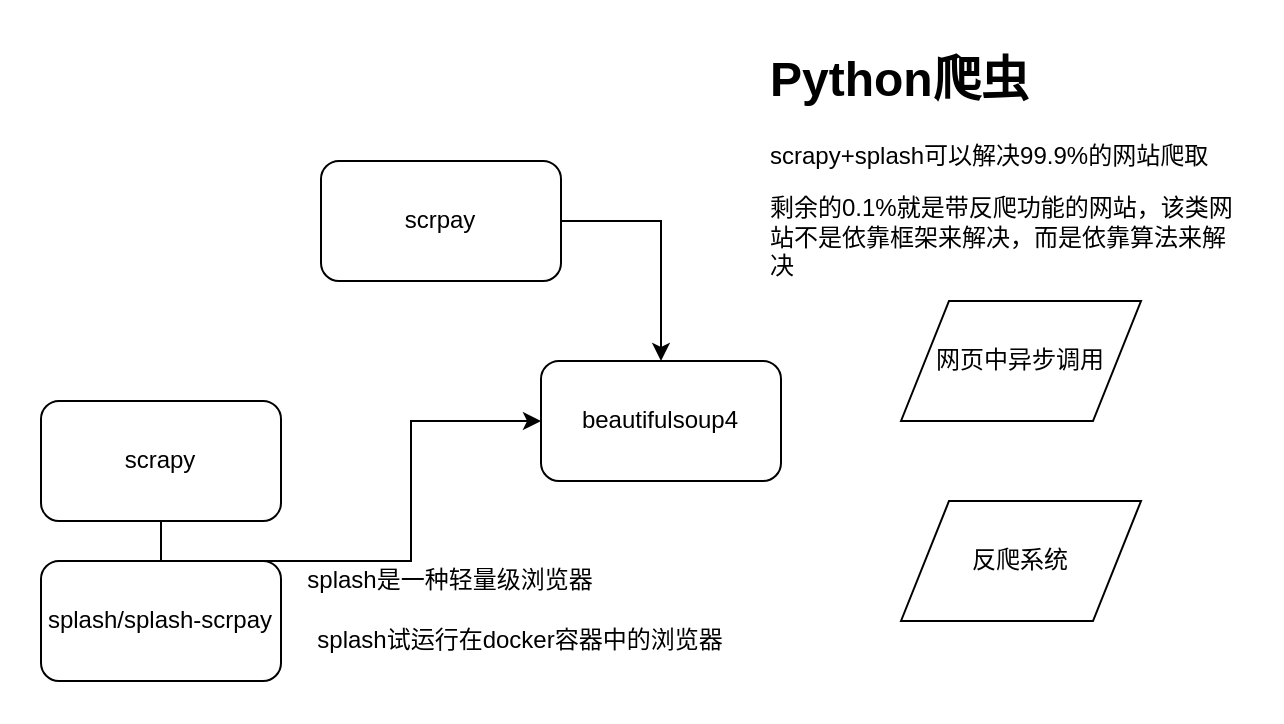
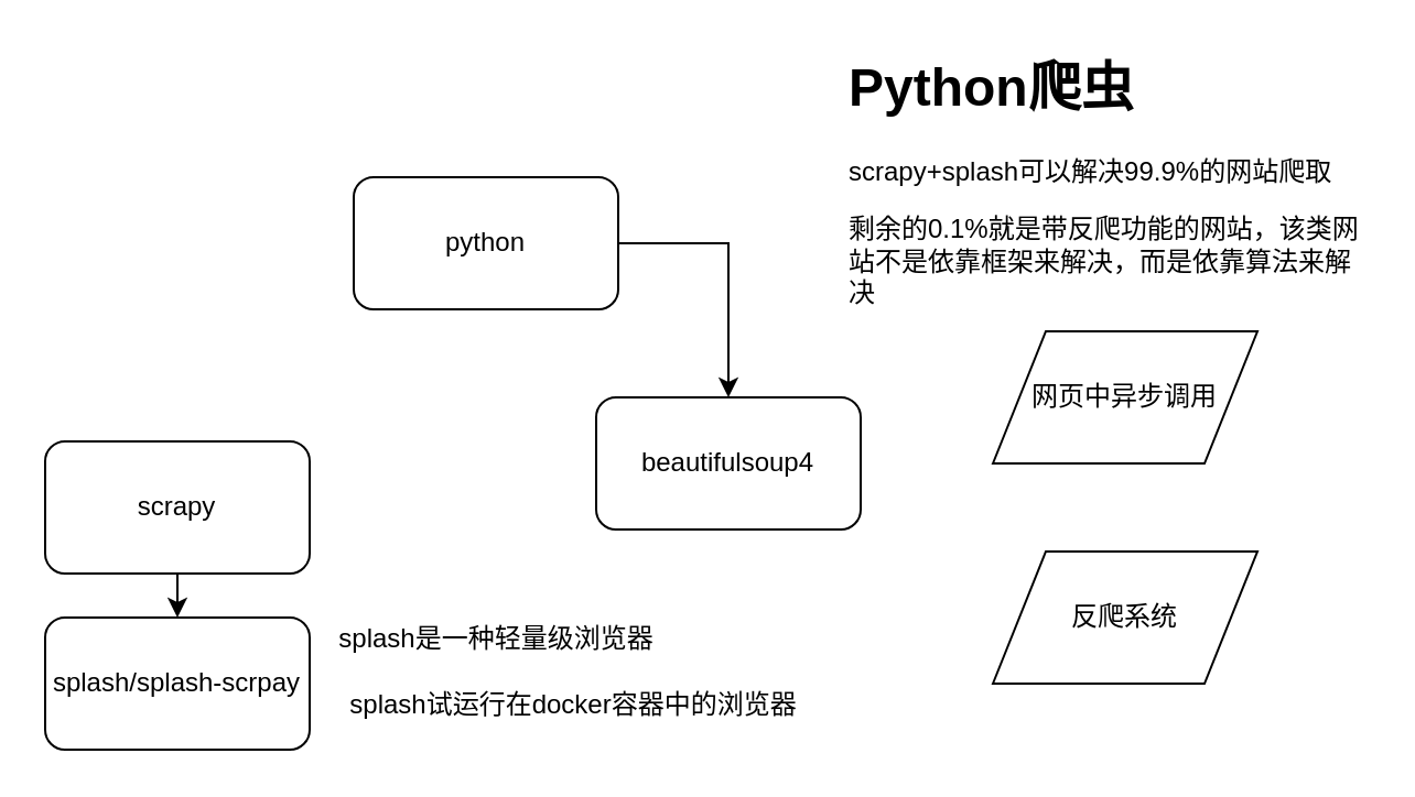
  <mxCell id="0" />
  <mxCell id="1" parent="0" />
  <mxCell id="2" style="edgeStyle=orthogonalEdgeStyle;rounded=0;orthogonalLoop=1;jettySize=auto;html=1;exitX=1;exitY=0.5;exitDx=0;exitDy=0;entryX=0.5;entryY=0;entryDx=0;entryDy=0;" edge="1" parent="1" source="3" target="6"><mxGeometry relative="1" as="geometry" /></mxCell>
- <mxCell id="3" value="scrpay" style="rounded=1;whiteSpace=wrap;html=1;" vertex="1" parent="1"><mxGeometry x="160" y="80" width="120" height="60" as="geometry" /></mxCell>
- <mxCell id="4" style="edgeStyle=orthogonalEdgeStyle;rounded=0;orthogonalLoop=1;jettySize=auto;html=1;exitX=0.5;exitY=1;exitDx=0;exitDy=0;" edge="1" parent="1" source="5" target="6"><mxGeometry relative="1" as="geometry" /></mxCell>
+ <mxCell id="3" value="python" style="rounded=1;whiteSpace=wrap;html=1;" vertex="1" parent="1"><mxGeometry x="160" y="80" width="120" height="60" as="geometry" /></mxCell>
+ <mxCell id="4" style="edgeStyle=orthogonalEdgeStyle;rounded=0;orthogonalLoop=1;jettySize=auto;html=1;exitX=0.5;exitY=1;exitDx=0;exitDy=0;entryX=0.5;entryY=0;entryDx=0;entryDy=0;" edge="1" parent="1" source="5" target="9"><mxGeometry relative="1" as="geometry" /></mxCell>
  <mxCell id="5" value="scrapy" style="rounded=1;whiteSpace=wrap;html=1;" vertex="1" parent="1"><mxGeometry x="20" y="200" width="120" height="60" as="geometry" /></mxCell>
  <mxCell id="6" value="beautifulsoup4" style="rounded=1;whiteSpace=wrap;html=1;" vertex="1" parent="1"><mxGeometry x="270" y="180" width="120" height="60" as="geometry" /></mxCell>
  <mxCell id="7" value="反爬系统" style="shape=parallelogram;perimeter=parallelogramPerimeter;whiteSpace=wrap;html=1;" vertex="1" parent="1"><mxGeometry x="450" y="250" width="120" height="60" as="geometry" /></mxCell>
  <mxCell id="8" value="网页中异步调用" style="shape=parallelogram;perimeter=parallelogramPerimeter;whiteSpace=wrap;html=1;" vertex="1" parent="1"><mxGeometry x="450" y="150" width="120" height="60" as="geometry" /></mxCell>
  <mxCell id="9" value="splash/splash-scrpay" style="rounded=1;whiteSpace=wrap;html=1;" vertex="1" parent="1"><mxGeometry x="20" y="280" width="120" height="60" as="geometry" /></mxCell>
  <mxCell id="10" value="splash是一种轻量级浏览器" style="text;html=1;strokeColor=none;fillColor=none;align=center;verticalAlign=middle;whiteSpace=wrap;rounded=0;" vertex="1" parent="1"><mxGeometry x="150" y="280" width="150" height="20" as="geometry" /></mxCell>
  <mxCell id="11" value="splash试运行在docker容器中的浏览器" style="text;html=1;strokeColor=none;fillColor=none;align=center;verticalAlign=middle;whiteSpace=wrap;rounded=0;" vertex="1" parent="1"><mxGeometry x="150" y="310" width="220" height="20" as="geometry" /></mxCell>
  <mxCell id="12" value="&lt;h1&gt;Python爬虫&lt;/h1&gt;&lt;p&gt;scrapy+splash可以解决99.9%的网站爬取&lt;/p&gt;&lt;p&gt;剩余的0.1%就是带反爬功能的网站，该类网站不是依靠框架来解决，而是依靠算法来解决&lt;/p&gt;" style="text;html=1;strokeColor=none;fillColor=none;spacing=5;spacingTop=-20;whiteSpace=wrap;overflow=hidden;rounded=0;" vertex="1" parent="1"><mxGeometry x="380" y="20" width="240" height="120" as="geometry" /></mxCell>
